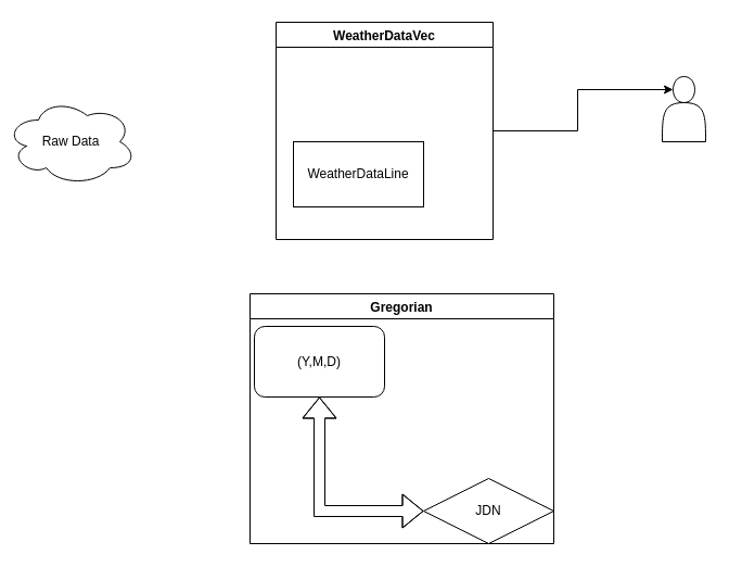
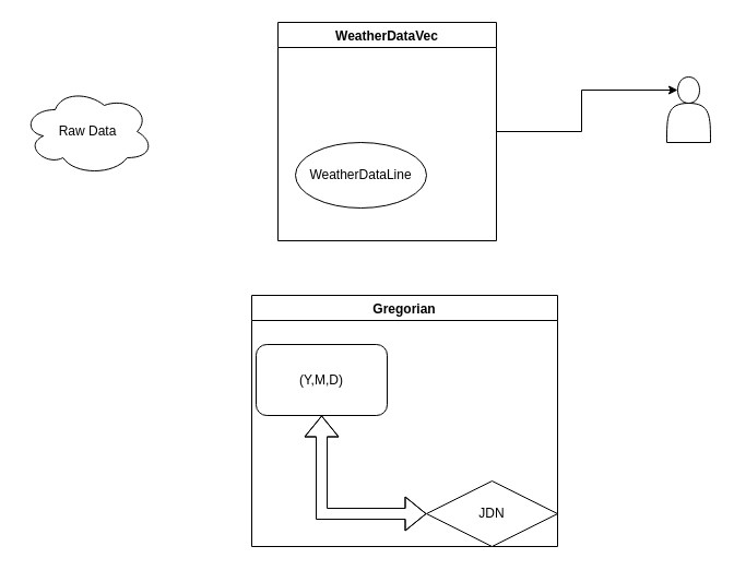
  <mxCell id="0" />
  <mxCell id="1" parent="0" />
- <mxCell id="2" value="Raw Data" style="ellipse;shape=cloud;whiteSpace=wrap;html=1;fontColor=default;strokeColor=default;fillColor=default;" parent="1" vertex="1"><mxGeometry x="5" y="90" width="120" height="80" as="geometry" /></mxCell>
+ <mxCell id="2" value="Raw Data" style="ellipse;shape=cloud;whiteSpace=wrap;html=1;fontColor=default;strokeColor=default;fillColor=default;" parent="1" vertex="1"><mxGeometry x="20" y="80" width="120" height="80" as="geometry" /></mxCell>
  <mxCell id="3" style="edgeStyle=orthogonalEdgeStyle;rounded=0;orthogonalLoop=1;jettySize=auto;html=1;exitX=1;exitY=0.5;exitDx=0;exitDy=0;entryX=0.25;entryY=0.2;entryDx=0;entryDy=0;entryPerimeter=0;labelBackgroundColor=default;fontColor=default;strokeColor=default;" edge="1" parent="1" source="4" target="6"><mxGeometry relative="1" as="geometry" /></mxCell>
  <mxCell id="4" value="WeatherDataVec" style="swimlane;fontColor=default;strokeColor=default;fillColor=default;" parent="1" vertex="1"><mxGeometry x="254" y="20" width="200" height="200" as="geometry" /></mxCell>
- <mxCell id="5" value="WeatherDataLine" style="rounded=0;whiteSpace=wrap;html=1;fontColor=default;strokeColor=default;fillColor=default;" parent="4" vertex="1"><mxGeometry x="16" y="110" width="120" height="60" as="geometry" /></mxCell>
+ <mxCell id="5" value="WeatherDataLine" style="ellipse;whiteSpace=wrap;html=1;fontColor=default;strokeColor=default;fillColor=default;" parent="4" vertex="1"><mxGeometry x="16" y="110" width="120" height="60" as="geometry" /></mxCell>
  <mxCell id="6" value="" style="shape=actor;whiteSpace=wrap;html=1;fontColor=default;strokeColor=default;fillColor=default;" parent="1" vertex="1"><mxGeometry x="610" y="70" width="40" height="60" as="geometry" /></mxCell>
  <mxCell id="7" value="Gregorian" style="swimlane;labelBackgroundColor=default;fontColor=default;strokeColor=default;fillColor=default;" vertex="1" parent="1"><mxGeometry x="230" y="270" width="280" height="230" as="geometry" /></mxCell>
- <mxCell id="8" value="(Y,M,D)" style="rounded=1;whiteSpace=wrap;html=1;labelBackgroundColor=default;fontColor=default;strokeColor=default;fillColor=default;" vertex="1" parent="7"><mxGeometry x="4" y="30" width="120" height="65" as="geometry" /></mxCell>
+ <mxCell id="8" value="(Y,M,D)" style="rounded=1;whiteSpace=wrap;html=1;labelBackgroundColor=default;fontColor=default;strokeColor=default;fillColor=default;" vertex="1" parent="7"><mxGeometry x="4" y="45" width="120" height="65" as="geometry" /></mxCell>
  <mxCell id="9" value="JDN" style="rhombus;whiteSpace=wrap;html=1;labelBackgroundColor=default;fontColor=default;strokeColor=default;fillColor=default;" vertex="1" parent="7"><mxGeometry x="160" y="170" width="120" height="60" as="geometry" /></mxCell>
  <mxCell id="10" value="" style="shape=flexArrow;endArrow=classic;startArrow=classic;html=1;rounded=0;labelBackgroundColor=default;fontColor=default;strokeColor=default;" edge="1" parent="7" source="8" target="9"><mxGeometry width="100" height="100" relative="1" as="geometry"><mxPoint x="90" y="160" as="sourcePoint" /><mxPoint x="190" y="60" as="targetPoint" /><Array as="points"><mxPoint x="64" y="200" /></Array></mxGeometry></mxCell>
